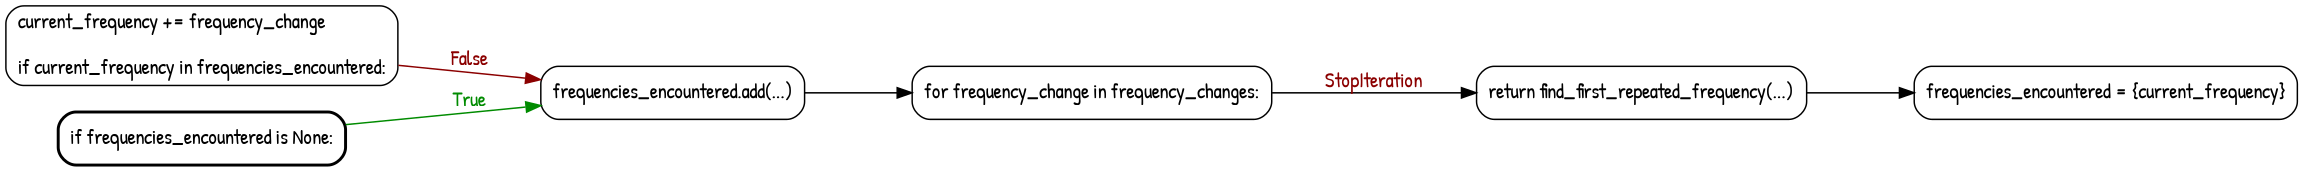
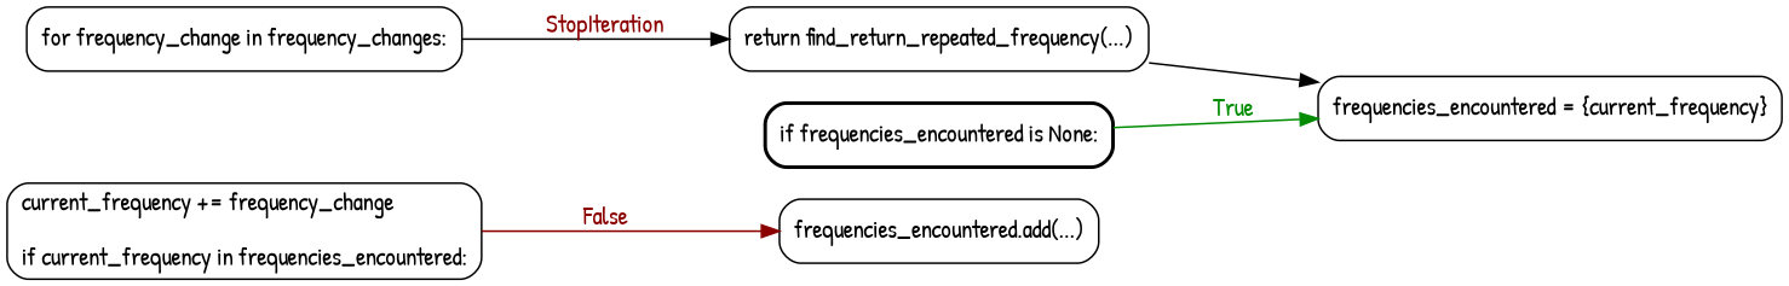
  strict digraph {
    fontname="Patrick Hand"
    rankdir=LR
    ranksep=1.0
    node [fontname="Patrick Hand" shape=box style=rounded]
    edge [fontname="Patrick Hand"]
    n1 [label="current_frequency += frequency_change\l\lif current_frequency in frequencies_encountered:\l"]
    n2 [label="frequencies_encountered.add(...)"]
    n3 [label="for frequency_change in frequency_changes:"]
-   n4 [label="return find_first_repeated_frequency(...)"]
+   n4 [label="return find_return_repeated_frequency(...)"]
    n5 [label="frequencies_encountered = {current_frequency}"]
    n6 [label="if frequencies_encountered is None:" style="rounded, bold"]
    n1 -> n2 [color=red4 fontcolor=red4 label=False]
-   n2 -> n3
    n3 -> n4 [color=black fontcolor=red4 label=StopIteration]
    n4 -> n5
-   n6 -> n2 [color=green4 fontcolor=green4 label=True]
+   n6 -> n5 [color=green4 fontcolor=green4 label=True]
  }
